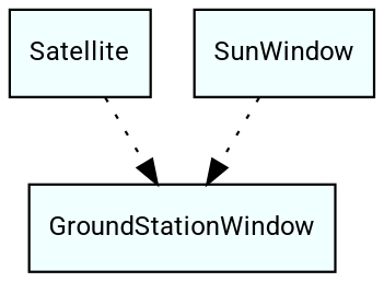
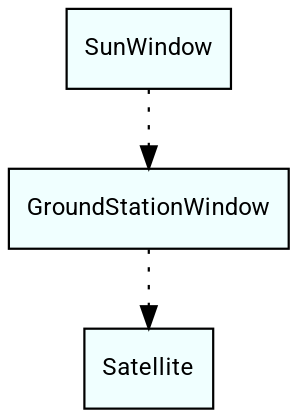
  digraph {
    fontname=Roboto
    rankdir=TB
    node [fillcolor=azure fontname=Roboto fontsize=11 shape=box style=filled]
    edge [fontname=Roboto style=dotted]
    Satellite
    GroundStationWindow
    SunWindow
-   Satellite -> GroundStationWindow
+   GroundStationWindow -> Satellite
    SunWindow -> GroundStationWindow
  }
